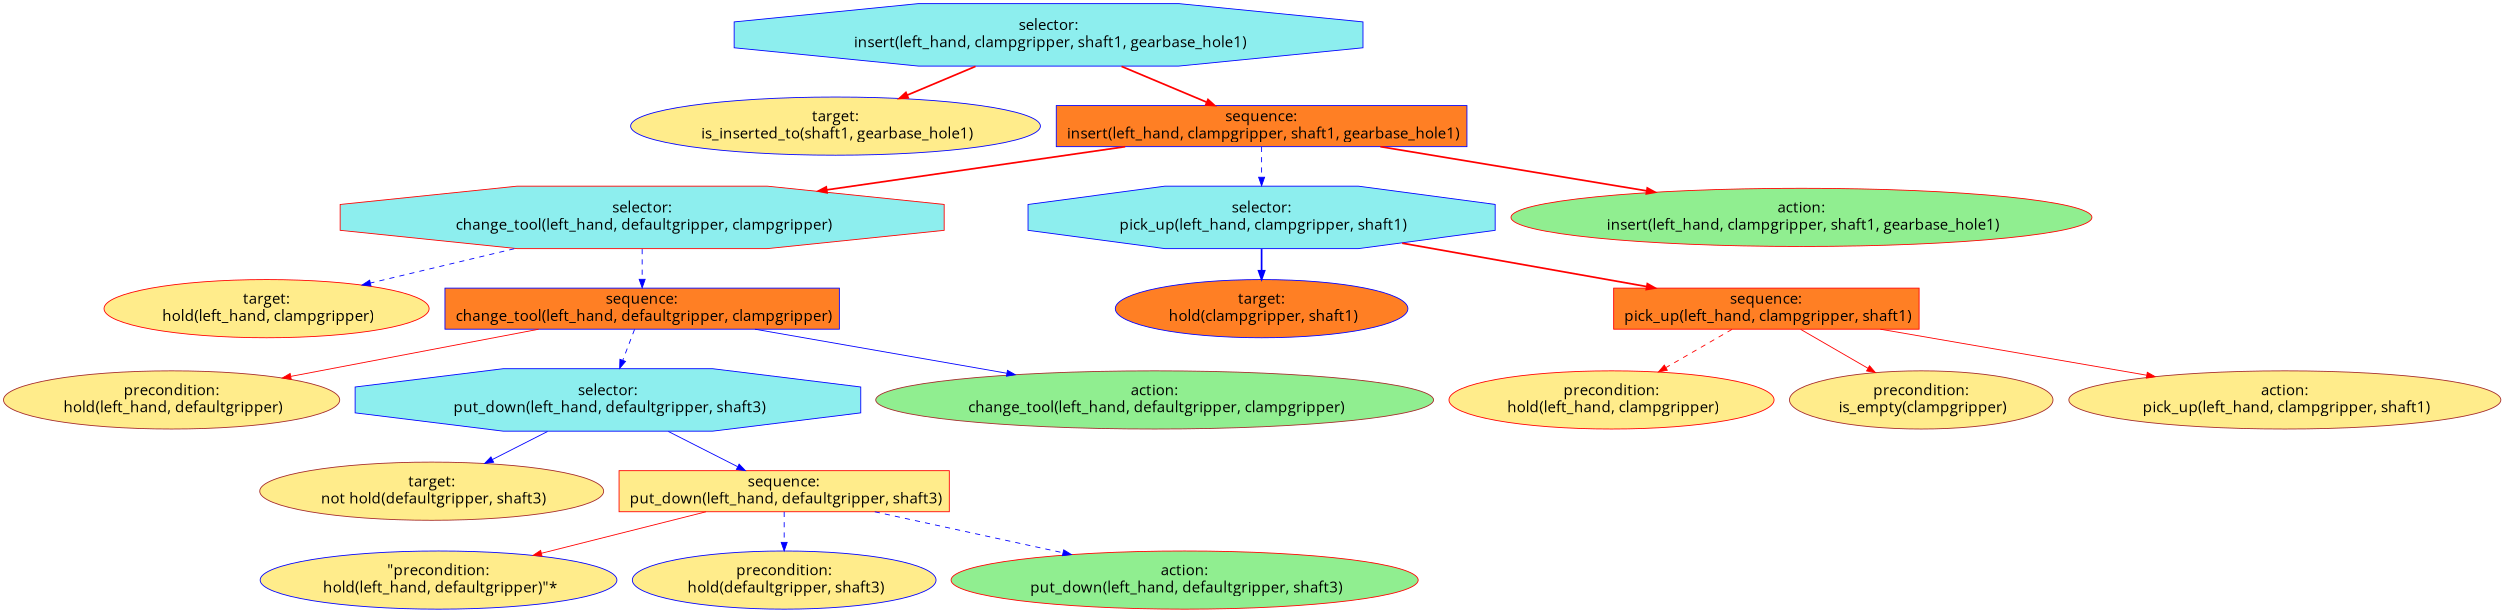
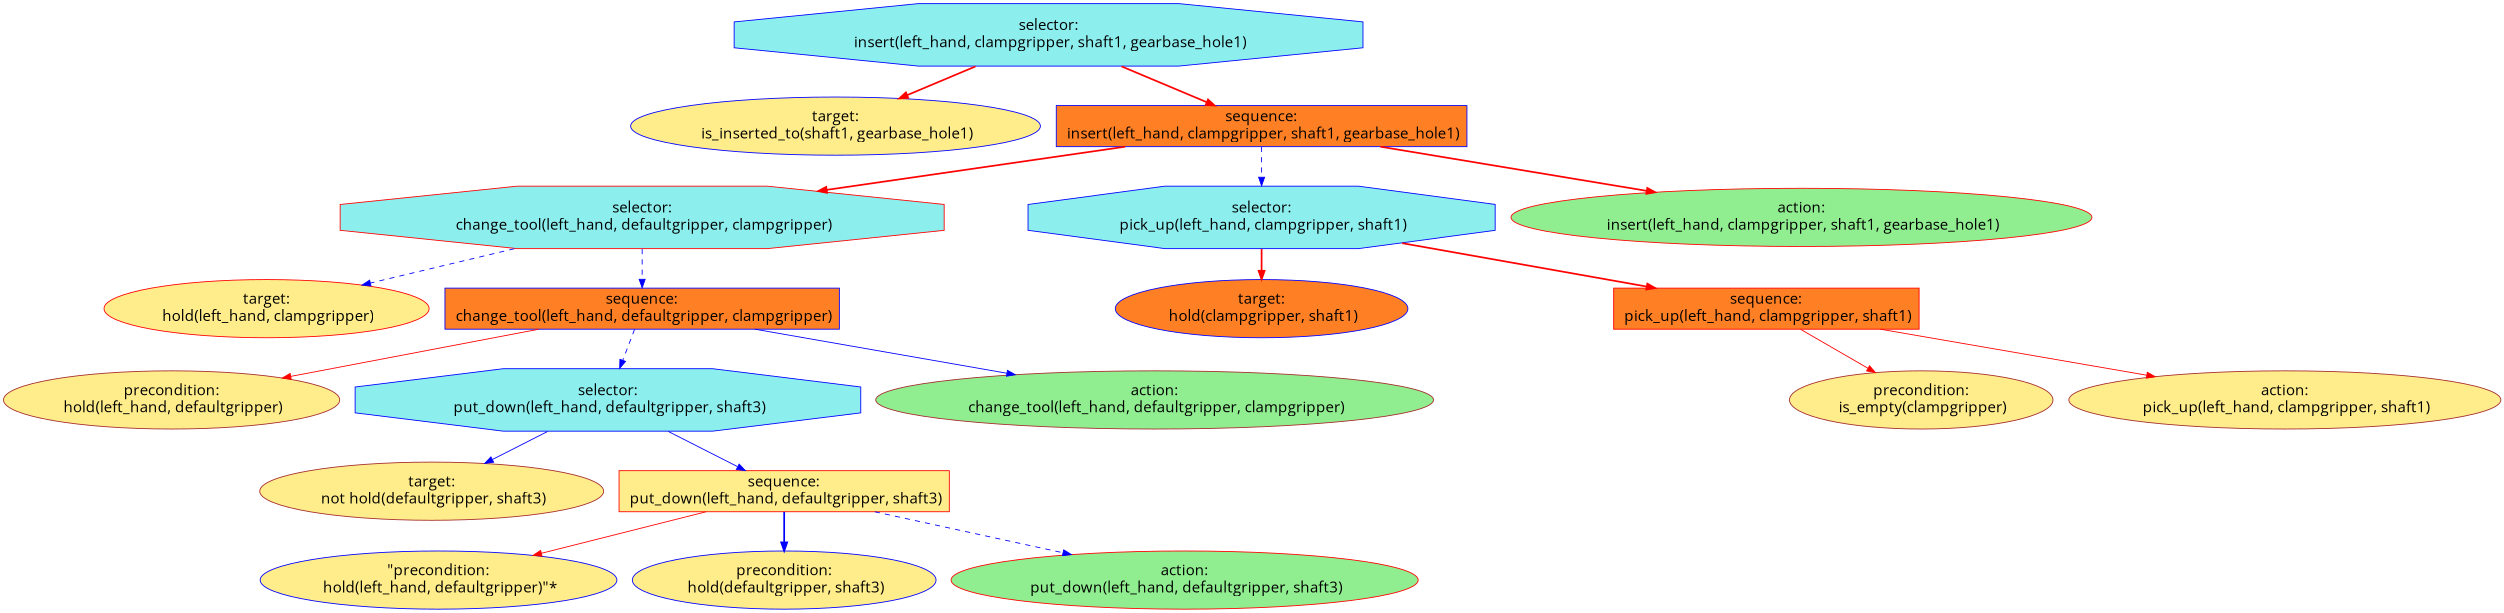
  digraph {
    fontname="Open Sans"
    ordering=out
    node [color=blue fillcolor=lightgoldenrod1 fontcolor=black fontname="Open Sans" fontsize=18 shape=ellipse style=filled]
    edge [color=red fontname="Open Sans" style=dashed]
    n1 [fillcolor=darkslategray2 label="selector:\n insert(left_hand, clampgripper, shaft1, gearbase_hole1)" shape=octagon]
    n2 [label="target:\n is_inserted_to(shaft1, gearbase_hole1)"]
    n3 [fillcolor=chocolate1 label="sequence:\n insert(left_hand, clampgripper, shaft1, gearbase_hole1)" shape=box]
    n4 [color=red fillcolor=darkslategray2 label="selector:\n change_tool(left_hand, defaultgripper, clampgripper)" shape=octagon]
    n5 [fillcolor=darkslategray2 label="selector:\n pick_up(left_hand, clampgripper, shaft1)" shape=octagon]
    n6 [color=red fillcolor=lightgreen label="action:\n insert(left_hand, clampgripper, shaft1, gearbase_hole1)"]
    n7 [color=red label="target:\n hold(left_hand, clampgripper)"]
    n8 [fillcolor=chocolate1 label="sequence:\n change_tool(left_hand, defaultgripper, clampgripper)" shape=box]
    n9 [fillcolor=chocolate1 label="target:\n hold(clampgripper, shaft1)"]
    n10 [color=red fillcolor=chocolate1 label="sequence:\n pick_up(left_hand, clampgripper, shaft1)" shape=box]
    n11 [color=brown label="precondition:\n hold(left_hand, defaultgripper)"]
    n12 [fillcolor=darkslategray2 label="selector:\n put_down(left_hand, defaultgripper, shaft3)" shape=octagon]
    n13 [color=brown fillcolor=lightgreen label="action:\n change_tool(left_hand, defaultgripper, clampgripper)"]
    n14 [color=brown label="target:\n not hold(defaultgripper, shaft3)"]
    n15 [color=red label="sequence:\n put_down(left_hand, defaultgripper, shaft3)" shape=box]
    n16 [label="\"precondition:\n hold(left_hand, defaultgripper)\"*"]
    n17 [label="precondition:\n hold(defaultgripper, shaft3)"]
    n18 [color=red fillcolor=lightgreen label="action:\n put_down(left_hand, defaultgripper, shaft3)"]
-   n19 [color=red label="precondition:\n hold(left_hand, clampgripper)"]
    n20 [color=brown label="precondition:\n is_empty(clampgripper)"]
    n21 [color=brown label="action:\n pick_up(left_hand, clampgripper, shaft1)"]
    n1 -> n2 [style=bold]
    n1 -> n3 [style=bold]
    n3 -> n4 [style=bold]
    n3 -> n5 [color=blue]
    n3 -> n6 [style=bold]
    n4 -> n7 [color=blue]
    n4 -> n8 [color=blue]
-   n5 -> n9 [color=blue style=bold]
+   n5 -> n9 [style=bold]
    n5 -> n10 [style=bold]
    n8 -> n11 [style=solid]
    n8 -> n12 [color=blue]
    n8 -> n13 [color=blue style=solid]
-   n10 -> n19
    n10 -> n20 [style=solid]
    n10 -> n21 [style=solid]
    n12 -> n14 [color=blue style=solid]
    n12 -> n15 [color=blue style=solid]
    n15 -> n16 [style=solid]
-   n15 -> n17 [color=blue]
+   n15 -> n17 [color=blue style=bold]
    n15 -> n18 [color=blue]
  }
